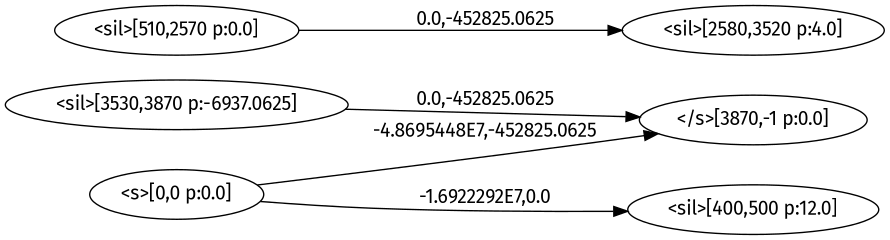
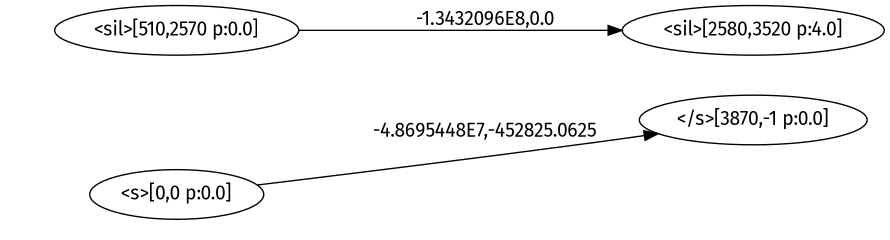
  digraph {
    fontname="Fira Sans"
    rankdir=LR
    node [fontname="Fira Sans"]
    edge [fontname="Fira Sans"]
-   n1 [label="<sil>[3530,3870 p:-6937.0625]"]
    n2 [label="</s>[3870,-1 p:0.0]"]
    n3 [label="<s>[0,0 p:0.0]"]
-   n4 [label="<sil>[400,500 p:12.0]"]
    n5 [label="<sil>[510,2570 p:0.0]"]
    n6 [label="<sil>[2580,3520 p:4.0]"]
-   n1 -> n2 [label="0.0,-452825.0625"]
    n3 -> n2 [label="-4.8695448E7,-452825.0625"]
-   n3 -> n4 [label="-1.6922292E7,0.0"]
-   n5 -> n6 [label="0.0,-452825.0625"]
+   n5 -> n6 [label="-1.3432096E8,0.0"]
  }
